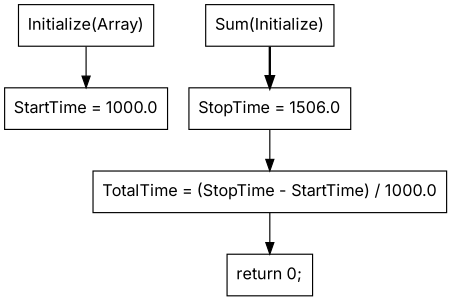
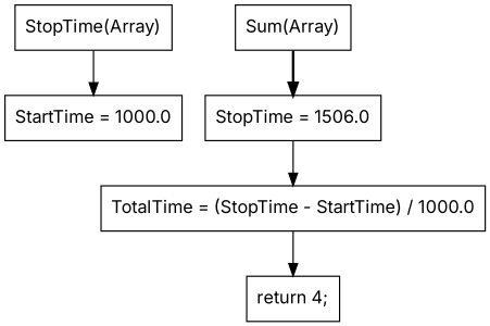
  digraph {
    fontname=Inter
    node [fontname=Inter shape=box]
    edge [fontname=Inter style=solid]
-   n1 [label="Initialize(Array)"]
+   n1 [label="StopTime(Array)"]
    n2 [label="StartTime = 1000.0"]
-   n3 [label="Sum(Initialize)"]
+   n3 [label="Sum(Array)"]
    n4 [label="StopTime = 1506.0"]
    n5 [label="TotalTime = (StopTime - StartTime) / 1000.0"]
-   n6 [label="return 0;"]
+   n6 [label="return 4;"]
    n1 -> n2
    n3 -> n4 [style=bold]
    n4 -> n5
    n5 -> n6
  }
